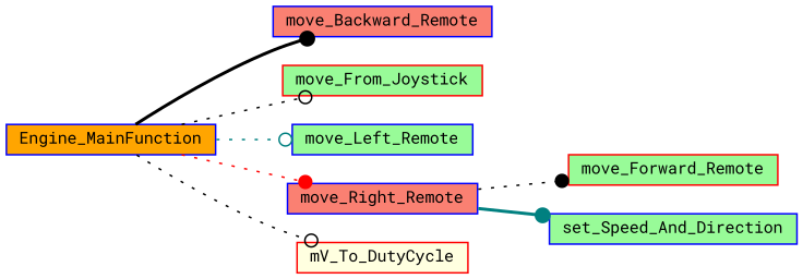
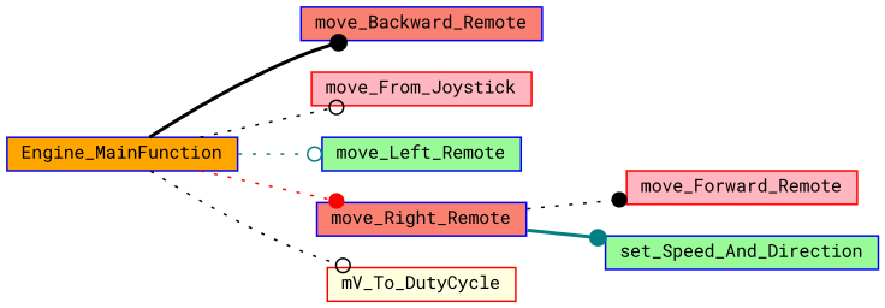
  digraph {
    fontname="Roboto Mono"
    rankdir=LR
    node [color=blue fillcolor=salmon fontname="Roboto Mono" fontsize=10 shape=box style=filled]
    edge [arrowhead=dot color=black fontname="Roboto Mono" fontsize=10 labelfontname=Helvetica labelfontsize=10 style=dotted]
    n1 [fillcolor=orange fontcolor=black height=0.2 label=Engine_MainFunction width=0.4]
    n2 [height=0.2 label=move_Backward_Remote width=0.4]
-   n3 [color=red fillcolor=palegreen height=0.2 label=move_From_Joystick width=0.4]
+   n3 [color=red fillcolor=lightpink height=0.2 label=move_From_Joystick width=0.4]
    n4 [fillcolor=palegreen height=0.2 label=move_Left_Remote width=0.4]
    n5 [height=0.2 label=move_Right_Remote width=0.4]
    n6 [color=red fillcolor=lightyellow height=0.2 label=mV_To_DutyCycle width=0.4]
-   n7 [color=red fillcolor=palegreen height=0.2 label=move_Forward_Remote width=0.4]
+   n7 [color=red fillcolor=lightpink height=0.2 label=move_Forward_Remote width=0.4]
    n8 [fillcolor=palegreen height=0.2 label=set_Speed_And_Direction width=0.4]
    n1 -> n2 [style=bold]
    n1 -> n3 [arrowhead=odot]
    n1 -> n4 [arrowhead=odot color=teal]
    n1 -> n5 [color=red]
    n1 -> n6 [arrowhead=odot]
    n5 -> n7
    n5 -> n8 [color=teal style=bold]
  }
